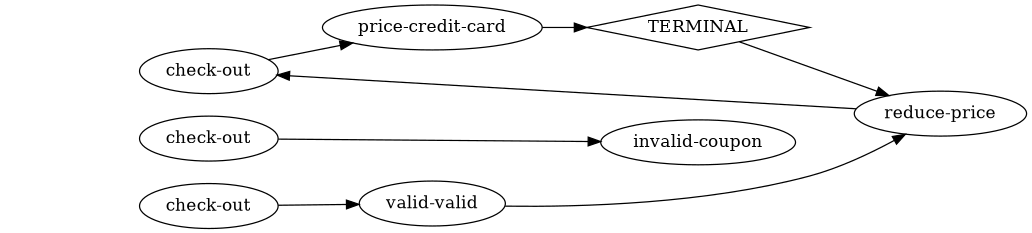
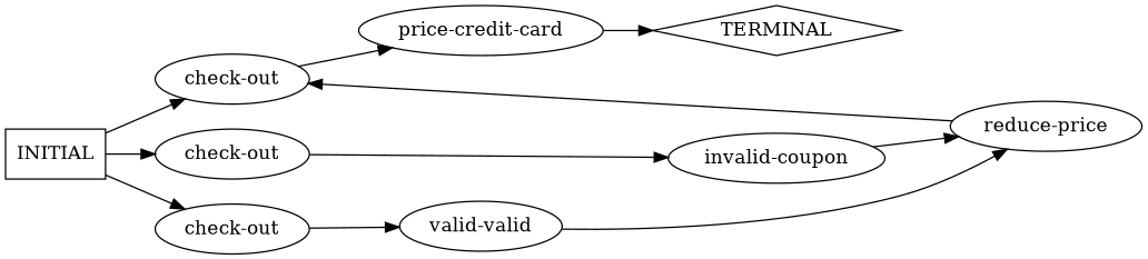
  digraph {
    rankdir=LR
    n1 [label="check-out"]
    n2 [label="price-credit-card"]
    n3 [label=TERMINAL shape=diamond]
    n4 [label="check-out"]
    n5 [label="invalid-coupon"]
    n6 [label="reduce-price"]
    n7 [label="check-out"]
    n8 [label="valid-valid"]
+   n9 [label=INITIAL shape=box]
    n1 -> n2
    n2 -> n3
    n4 -> n5
-   n3 -> n6
+   n5 -> n6
    n6 -> n1
    n7 -> n8
    n8 -> n6
+   n9 -> n1
+   n9 -> n4
+   n9 -> n7
  }
